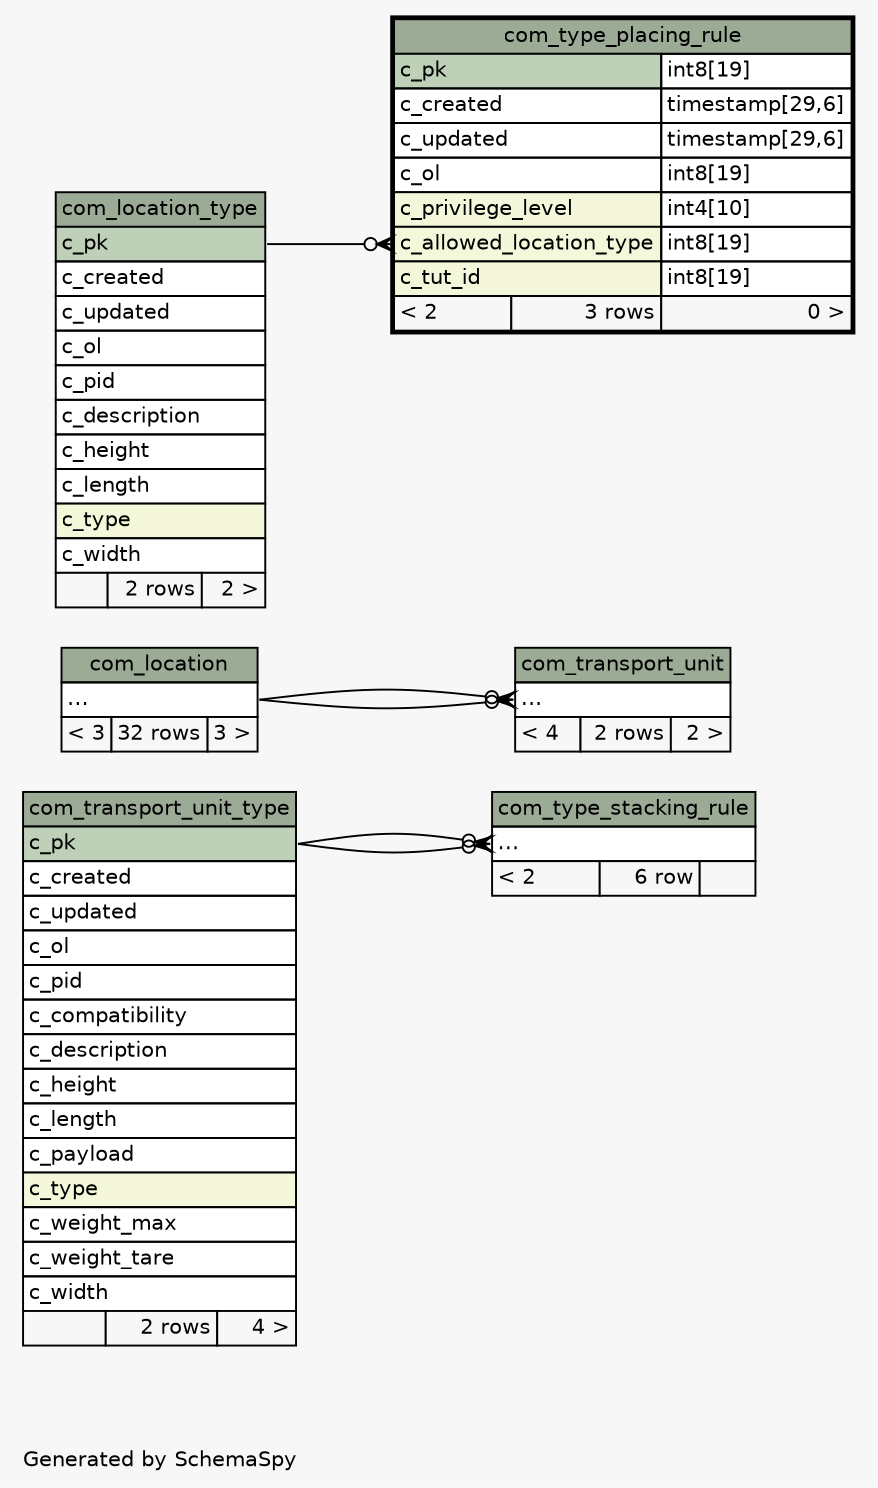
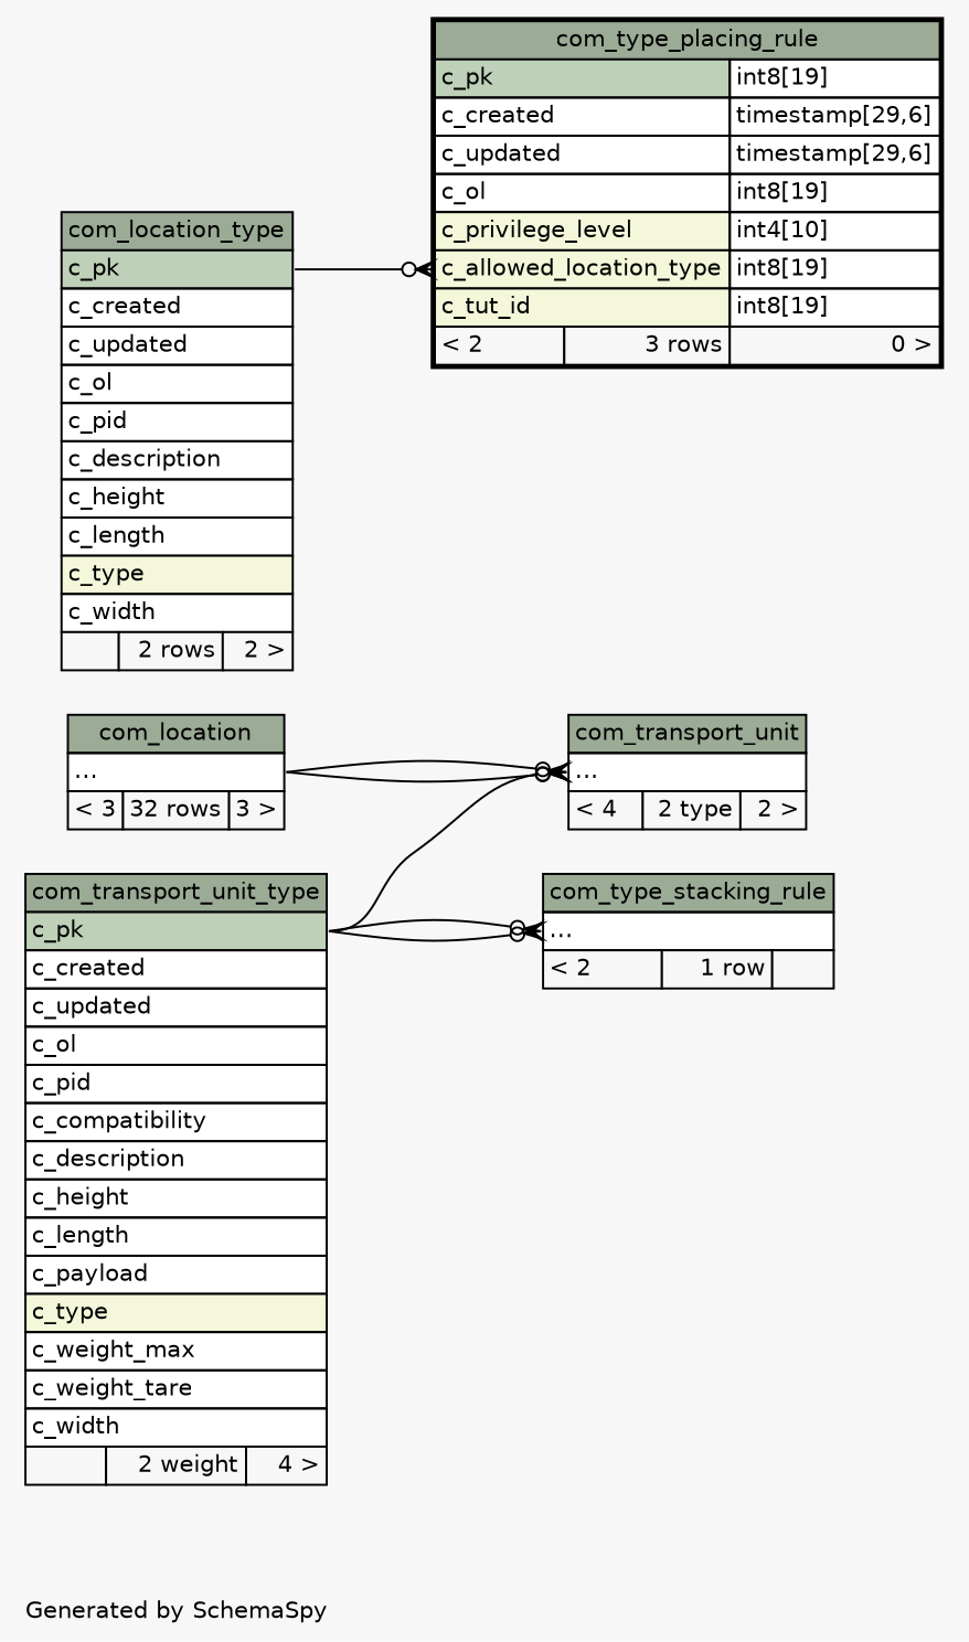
  digraph {
    bgcolor="#f7f7f7"
    fontname=Helvetica
    fontsize=11
    label="\nGenerated by SchemaSpy"
    labeljust=l
    nodesep=0.18
    rankdir=RL
    ranksep=0.46
    node [fontname=Helvetica fontsize=11 shape=plaintext]
    edge [arrowhead=none arrowsize=0.8 arrowtail=crowodot dir=back headport="c_pk:e" tailport="elipses:w"]
    n1 [label=<     <TABLE BORDER="0" CELLBORDER="1" CELLSPACING="0" BGCOLOR="#ffffff">       <TR><TD COLSPAN="3" BGCOLOR="#9bab96" ALIGN="CENTER">com_location</TD></TR>       <TR><TD PORT="elipses" COLSPAN="3" ALIGN="LEFT">...</TD></TR>       <TR><TD ALIGN="LEFT" BGCOLOR="#f7f7f7">&lt; 3</TD><TD ALIGN="RIGHT" BGCOLOR="#f7f7f7">32 rows</TD><TD ALIGN="RIGHT" BGCOLOR="#f7f7f7">3 &gt;</TD></TR>     </TABLE>>]
    n2 [label=<     <TABLE BORDER="0" CELLBORDER="1" CELLSPACING="0" BGCOLOR="#ffffff">       <TR><TD COLSPAN="3" BGCOLOR="#9bab96" ALIGN="CENTER">com_location_type</TD></TR>       <TR><TD PORT="c_pk" COLSPAN="3" BGCOLOR="#bed1b8" ALIGN="LEFT">c_pk</TD></TR>       <TR><TD PORT="c_created" COLSPAN="3" ALIGN="LEFT">c_created</TD></TR>       <TR><TD PORT="c_updated" COLSPAN="3" ALIGN="LEFT">c_updated</TD></TR>       <TR><TD PORT="c_ol" COLSPAN="3" ALIGN="LEFT">c_ol</TD></TR>       <TR><TD PORT="c_pid" COLSPAN="3" ALIGN="LEFT">c_pid</TD></TR>       <TR><TD PORT="c_description" COLSPAN="3" ALIGN="LEFT">c_description</TD></TR>       <TR><TD PORT="c_height" COLSPAN="3" ALIGN="LEFT">c_height</TD></TR>       <TR><TD PORT="c_length" COLSPAN="3" ALIGN="LEFT">c_length</TD></TR>       <TR><TD PORT="c_type" COLSPAN="3" BGCOLOR="#f4f7da" ALIGN="LEFT">c_type</TD></TR>       <TR><TD PORT="c_width" COLSPAN="3" ALIGN="LEFT">c_width</TD></TR>       <TR><TD ALIGN="LEFT" BGCOLOR="#f7f7f7">  </TD><TD ALIGN="RIGHT" BGCOLOR="#f7f7f7">2 rows</TD><TD ALIGN="RIGHT" BGCOLOR="#f7f7f7">2 &gt;</TD></TR>     </TABLE>>]
-   n3 [label=<     <TABLE BORDER="0" CELLBORDER="1" CELLSPACING="0" BGCOLOR="#ffffff">       <TR><TD COLSPAN="3" BGCOLOR="#9bab96" ALIGN="CENTER">com_transport_unit</TD></TR>       <TR><TD PORT="elipses" COLSPAN="3" ALIGN="LEFT">...</TD></TR>       <TR><TD ALIGN="LEFT" BGCOLOR="#f7f7f7">&lt; 4</TD><TD ALIGN="RIGHT" BGCOLOR="#f7f7f7">2 rows</TD><TD ALIGN="RIGHT" BGCOLOR="#f7f7f7">2 &gt;</TD></TR>     </TABLE>>]
-   n4 [label=<     <TABLE BORDER="0" CELLBORDER="1" CELLSPACING="0" BGCOLOR="#ffffff">       <TR><TD COLSPAN="3" BGCOLOR="#9bab96" ALIGN="CENTER">com_transport_unit_type</TD></TR>       <TR><TD PORT="c_pk" COLSPAN="3" BGCOLOR="#bed1b8" ALIGN="LEFT">c_pk</TD></TR>       <TR><TD PORT="c_created" COLSPAN="3" ALIGN="LEFT">c_created</TD></TR>       <TR><TD PORT="c_updated" COLSPAN="3" ALIGN="LEFT">c_updated</TD></TR>       <TR><TD PORT="c_ol" COLSPAN="3" ALIGN="LEFT">c_ol</TD></TR>       <TR><TD PORT="c_pid" COLSPAN="3" ALIGN="LEFT">c_pid</TD></TR>       <TR><TD PORT="c_compatibility" COLSPAN="3" ALIGN="LEFT">c_compatibility</TD></TR>       <TR><TD PORT="c_description" COLSPAN="3" ALIGN="LEFT">c_description</TD></TR>       <TR><TD PORT="c_height" COLSPAN="3" ALIGN="LEFT">c_height</TD></TR>       <TR><TD PORT="c_length" COLSPAN="3" ALIGN="LEFT">c_length</TD></TR>       <TR><TD PORT="c_payload" COLSPAN="3" ALIGN="LEFT">c_payload</TD></TR>       <TR><TD PORT="c_type" COLSPAN="3" BGCOLOR="#f4f7da" ALIGN="LEFT">c_type</TD></TR>       <TR><TD PORT="c_weight_max" COLSPAN="3" ALIGN="LEFT">c_weight_max</TD></TR>       <TR><TD PORT="c_weight_tare" COLSPAN="3" ALIGN="LEFT">c_weight_tare</TD></TR>       <TR><TD PORT="c_width" COLSPAN="3" ALIGN="LEFT">c_width</TD></TR>       <TR><TD ALIGN="LEFT" BGCOLOR="#f7f7f7">  </TD><TD ALIGN="RIGHT" BGCOLOR="#f7f7f7">2 rows</TD><TD ALIGN="RIGHT" BGCOLOR="#f7f7f7">4 &gt;</TD></TR>     </TABLE>>]
+   n3 [label=<     <TABLE BORDER="0" CELLBORDER="1" CELLSPACING="0" BGCOLOR="#ffffff">       <TR><TD COLSPAN="3" BGCOLOR="#9bab96" ALIGN="CENTER">com_transport_unit</TD></TR>       <TR><TD PORT="elipses" COLSPAN="3" ALIGN="LEFT">...</TD></TR>       <TR><TD ALIGN="LEFT" BGCOLOR="#f7f7f7">&lt; 4</TD><TD ALIGN="RIGHT" BGCOLOR="#f7f7f7">2 type</TD><TD ALIGN="RIGHT" BGCOLOR="#f7f7f7">2 &gt;</TD></TR>     </TABLE>>]
+   n4 [label=<     <TABLE BORDER="0" CELLBORDER="1" CELLSPACING="0" BGCOLOR="#ffffff">       <TR><TD COLSPAN="3" BGCOLOR="#9bab96" ALIGN="CENTER">com_transport_unit_type</TD></TR>       <TR><TD PORT="c_pk" COLSPAN="3" BGCOLOR="#bed1b8" ALIGN="LEFT">c_pk</TD></TR>       <TR><TD PORT="c_created" COLSPAN="3" ALIGN="LEFT">c_created</TD></TR>       <TR><TD PORT="c_updated" COLSPAN="3" ALIGN="LEFT">c_updated</TD></TR>       <TR><TD PORT="c_ol" COLSPAN="3" ALIGN="LEFT">c_ol</TD></TR>       <TR><TD PORT="c_pid" COLSPAN="3" ALIGN="LEFT">c_pid</TD></TR>       <TR><TD PORT="c_compatibility" COLSPAN="3" ALIGN="LEFT">c_compatibility</TD></TR>       <TR><TD PORT="c_description" COLSPAN="3" ALIGN="LEFT">c_description</TD></TR>       <TR><TD PORT="c_height" COLSPAN="3" ALIGN="LEFT">c_height</TD></TR>       <TR><TD PORT="c_length" COLSPAN="3" ALIGN="LEFT">c_length</TD></TR>       <TR><TD PORT="c_payload" COLSPAN="3" ALIGN="LEFT">c_payload</TD></TR>       <TR><TD PORT="c_type" COLSPAN="3" BGCOLOR="#f4f7da" ALIGN="LEFT">c_type</TD></TR>       <TR><TD PORT="c_weight_max" COLSPAN="3" ALIGN="LEFT">c_weight_max</TD></TR>       <TR><TD PORT="c_weight_tare" COLSPAN="3" ALIGN="LEFT">c_weight_tare</TD></TR>       <TR><TD PORT="c_width" COLSPAN="3" ALIGN="LEFT">c_width</TD></TR>       <TR><TD ALIGN="LEFT" BGCOLOR="#f7f7f7">  </TD><TD ALIGN="RIGHT" BGCOLOR="#f7f7f7">2 weight</TD><TD ALIGN="RIGHT" BGCOLOR="#f7f7f7">4 &gt;</TD></TR>     </TABLE>>]
    n5 [label=<     <TABLE BORDER="2" CELLBORDER="1" CELLSPACING="0" BGCOLOR="#ffffff">       <TR><TD COLSPAN="3" BGCOLOR="#9bab96" ALIGN="CENTER">com_type_placing_rule</TD></TR>       <TR><TD PORT="c_pk" COLSPAN="2" BGCOLOR="#bed1b8" ALIGN="LEFT">c_pk</TD><TD PORT="c_pk.type" ALIGN="LEFT">int8[19]</TD></TR>       <TR><TD PORT="c_created" COLSPAN="2" ALIGN="LEFT">c_created</TD><TD PORT="c_created.type" ALIGN="LEFT">timestamp[29,6]</TD></TR>       <TR><TD PORT="c_updated" COLSPAN="2" ALIGN="LEFT">c_updated</TD><TD PORT="c_updated.type" ALIGN="LEFT">timestamp[29,6]</TD></TR>       <TR><TD PORT="c_ol" COLSPAN="2" ALIGN="LEFT">c_ol</TD><TD PORT="c_ol.type" ALIGN="LEFT">int8[19]</TD></TR>       <TR><TD PORT="c_privilege_level" COLSPAN="2" BGCOLOR="#f4f7da" ALIGN="LEFT">c_privilege_level</TD><TD PORT="c_privilege_level.type" ALIGN="LEFT">int4[10]</TD></TR>       <TR><TD PORT="c_allowed_location_type" COLSPAN="2" BGCOLOR="#f4f7da" ALIGN="LEFT">c_allowed_location_type</TD><TD PORT="c_allowed_location_type.type" ALIGN="LEFT">int8[19]</TD></TR>       <TR><TD PORT="c_tut_id" COLSPAN="2" BGCOLOR="#f4f7da" ALIGN="LEFT">c_tut_id</TD><TD PORT="c_tut_id.type" ALIGN="LEFT">int8[19]</TD></TR>       <TR><TD ALIGN="LEFT" BGCOLOR="#f7f7f7">&lt; 2</TD><TD ALIGN="RIGHT" BGCOLOR="#f7f7f7">3 rows</TD><TD ALIGN="RIGHT" BGCOLOR="#f7f7f7">0 &gt;</TD></TR>     </TABLE>>]
-   n6 [label=<     <TABLE BORDER="0" CELLBORDER="1" CELLSPACING="0" BGCOLOR="#ffffff">       <TR><TD COLSPAN="3" BGCOLOR="#9bab96" ALIGN="CENTER">com_type_stacking_rule</TD></TR>       <TR><TD PORT="elipses" COLSPAN="3" ALIGN="LEFT">...</TD></TR>       <TR><TD ALIGN="LEFT" BGCOLOR="#f7f7f7">&lt; 2</TD><TD ALIGN="RIGHT" BGCOLOR="#f7f7f7">6 row</TD><TD ALIGN="RIGHT" BGCOLOR="#f7f7f7">  </TD></TR>     </TABLE>>]
+   n6 [label=<     <TABLE BORDER="0" CELLBORDER="1" CELLSPACING="0" BGCOLOR="#ffffff">       <TR><TD COLSPAN="3" BGCOLOR="#9bab96" ALIGN="CENTER">com_type_stacking_rule</TD></TR>       <TR><TD PORT="elipses" COLSPAN="3" ALIGN="LEFT">...</TD></TR>       <TR><TD ALIGN="LEFT" BGCOLOR="#f7f7f7">&lt; 2</TD><TD ALIGN="RIGHT" BGCOLOR="#f7f7f7">1 row</TD><TD ALIGN="RIGHT" BGCOLOR="#f7f7f7">  </TD></TR>     </TABLE>>]
    n3 -> n1 [headport="elipses:e"]
    n3 -> n1 [headport="elipses:e"]
+   n3 -> n4
    n5 -> n2 [tailport="c_allowed_location_type:w"]
    n6 -> n4
    n6 -> n4
  }
